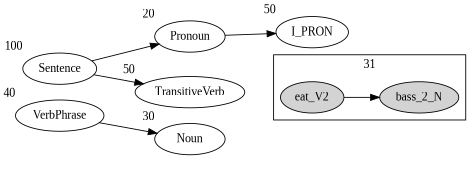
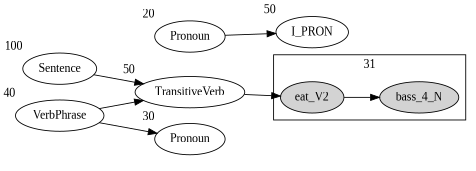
  digraph {
    fontname="Liberation Serif"
    rankdir=LR
    node [fontname="Liberation Serif"]
    edge [fontname="Liberation Serif"]
    n1 [label=eat_V2 style=filled]
-   n2 [label=bass_2_N style=filled]
+   n2 [label=bass_4_N style=filled]
    n3 [label=Sentence xlabel=100]
    n4 [label=Pronoun xlabel=20]
    n5 [label=TransitiveVerb xlabel=50]
    n6 [label=I_PRON xlabel=50]
    n7 [label=VerbPhrase xlabel=40]
-   n8 [label=Noun xlabel=30]
+   n8 [label=Pronoun xlabel=30]
    subgraph cluster_1 {
      label=31
      n1
      n2
    }
    n1 -> n2
-   n3 -> n4
    n3 -> n5
    n4 -> n6
+   n5 -> n1
+   n7 -> n5
    n7 -> n8
  }
